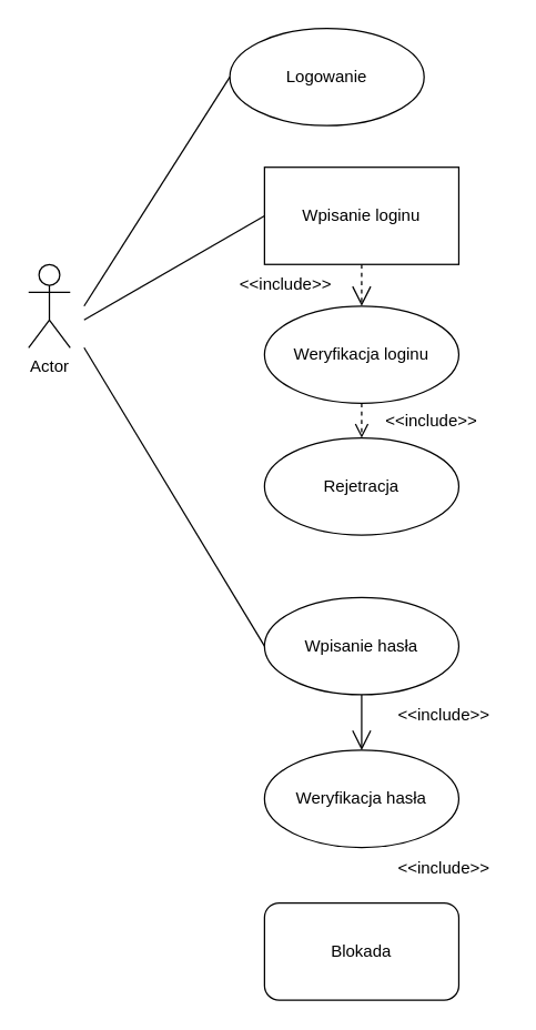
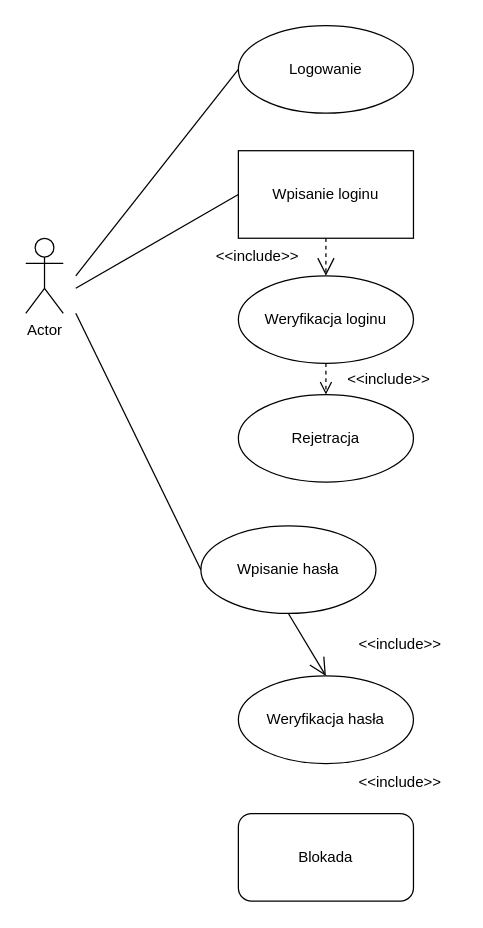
  <mxCell id="0" />
  <mxCell id="1" parent="0" />
  <mxCell id="2" value="Actor" style="shape=umlActor;verticalLabelPosition=bottom;verticalAlign=top;html=1;outlineConnect=0;" vertex="1" parent="1"><mxGeometry x="20" y="190" width="30" height="60" as="geometry" /></mxCell>
- <mxCell id="3" value="Logowanie" style="ellipse;whiteSpace=wrap;html=1;" vertex="1" parent="1"><mxGeometry x="165" y="20" width="140" height="70" as="geometry" /></mxCell>
+ <mxCell id="3" value="Logowanie" style="ellipse;whiteSpace=wrap;html=1;" vertex="1" parent="1"><mxGeometry x="190" y="20" width="140" height="70" as="geometry" /></mxCell>
  <mxCell id="4" value="Wpisanie loginu" style="whiteSpace=wrap;html=1;rounded=0;" vertex="1" parent="1"><mxGeometry x="190" y="120" width="140" height="70" as="geometry" /></mxCell>
  <mxCell id="5" value="Weryfikacja loginu" style="ellipse;whiteSpace=wrap;html=1;" vertex="1" parent="1"><mxGeometry x="190" y="220" width="140" height="70" as="geometry" /></mxCell>
- <mxCell id="6" value="Wpisanie hasła" style="ellipse;whiteSpace=wrap;html=1;" vertex="1" parent="1"><mxGeometry x="190" y="430" width="140" height="70" as="geometry" /></mxCell>
+ <mxCell id="6" value="Wpisanie hasła" style="ellipse;whiteSpace=wrap;html=1;" vertex="1" parent="1"><mxGeometry x="160" y="420" width="140" height="70" as="geometry" /></mxCell>
  <mxCell id="7" value="Rejetracja" style="ellipse;whiteSpace=wrap;html=1;" vertex="1" parent="1"><mxGeometry x="190" y="315" width="140" height="70" as="geometry" /></mxCell>
  <mxCell id="8" value="Blokada" style="whiteSpace=wrap;html=1;rounded=1;" vertex="1" parent="1"><mxGeometry x="190" y="650" width="140" height="70" as="geometry" /></mxCell>
  <mxCell id="9" value="" style="html=1;verticalAlign=bottom;endArrow=open;dashed=1;endSize=8;curved=0;rounded=0;exitX=0.5;exitY=1;exitDx=0;exitDy=0;entryX=0.5;entryY=0;entryDx=0;entryDy=0;" edge="1" parent="1" source="5" target="7"><mxGeometry relative="1" as="geometry"><mxPoint x="330" y="284.5" as="sourcePoint" /><mxPoint x="410" y="284.5" as="targetPoint" /><mxPoint as="offset" /></mxGeometry></mxCell>
  <mxCell id="10" value="" style="edgeStyle=none;orthogonalLoop=1;jettySize=auto;html=1;rounded=0;strokeColor=default;endArrow=none;startFill=0;entryX=0;entryY=0.5;entryDx=0;entryDy=0;" edge="1" parent="1" target="3"><mxGeometry width="100" relative="1" as="geometry"><mxPoint x="60" y="220" as="sourcePoint" /><mxPoint x="150" y="174.5" as="targetPoint" /><Array as="points" /></mxGeometry></mxCell>
  <mxCell id="11" value="" style="edgeStyle=none;orthogonalLoop=1;jettySize=auto;html=1;rounded=0;strokeColor=default;endArrow=none;startFill=0;entryX=0;entryY=0.5;entryDx=0;entryDy=0;" edge="1" parent="1" target="4"><mxGeometry width="100" relative="1" as="geometry"><mxPoint x="60" y="230" as="sourcePoint" /><mxPoint x="200" y="65" as="targetPoint" /><Array as="points" /></mxGeometry></mxCell>
  <mxCell id="12" value="" style="edgeStyle=none;orthogonalLoop=1;jettySize=auto;html=1;rounded=0;strokeColor=default;endArrow=none;startFill=0;entryX=0;entryY=0.5;entryDx=0;entryDy=0;" edge="1" parent="1" target="6"><mxGeometry width="100" relative="1" as="geometry"><mxPoint x="60" y="250" as="sourcePoint" /><mxPoint x="180" y="380" as="targetPoint" /><Array as="points" /></mxGeometry></mxCell>
  <mxCell id="13" value="Weryfikacja hasła" style="ellipse;whiteSpace=wrap;html=1;" vertex="1" parent="1"><mxGeometry x="190" y="540" width="140" height="70" as="geometry" /></mxCell>
  <mxCell id="14" value="" style="endArrow=open;endSize=12;dashed=1;html=1;rounded=0;exitX=0.5;exitY=1;exitDx=0;exitDy=0;entryX=0.5;entryY=0;entryDx=0;entryDy=0;" edge="1" parent="1" source="4" target="5"><mxGeometry width="160" relative="1" as="geometry"><mxPoint x="270" y="110" as="sourcePoint" /><mxPoint x="430" y="110" as="targetPoint" /></mxGeometry></mxCell>
  <mxCell id="15" value="" style="endArrow=open;endSize=12;dashed=0;html=1;rounded=0;entryX=0.5;entryY=0;entryDx=0;entryDy=0;exitX=0.5;exitY=1;exitDx=0;exitDy=0;" edge="1" parent="1" source="6" target="13"><mxGeometry width="160" relative="1" as="geometry"><mxPoint x="260" y="450" as="sourcePoint" /><mxPoint x="259.5" y="470" as="targetPoint" /></mxGeometry></mxCell>
  <mxCell id="16" value="&amp;lt;&amp;lt;include&amp;gt;&amp;gt;" style="text;html=1;align=center;verticalAlign=middle;resizable=0;points=[];autosize=1;strokeColor=none;fillColor=none;" vertex="1" parent="1"><mxGeometry x="265" y="288" width="90" height="30" as="geometry" /></mxCell>
  <mxCell id="17" value="&amp;lt;&amp;lt;include&amp;gt;&amp;gt;" style="text;html=1;align=center;verticalAlign=middle;resizable=0;points=[];autosize=1;strokeColor=none;fillColor=none;" vertex="1" parent="1"><mxGeometry x="160" y="190" width="90" height="30" as="geometry" /></mxCell>
  <mxCell id="18" value="&amp;lt;&amp;lt;include&amp;gt;&amp;gt;" style="text;html=1;align=center;verticalAlign=middle;resizable=0;points=[];autosize=1;strokeColor=none;fillColor=none;" vertex="1" parent="1"><mxGeometry x="274" y="500" width="90" height="30" as="geometry" /></mxCell>
  <mxCell id="19" value="&amp;lt;&amp;lt;include&amp;gt;&amp;gt;" style="text;html=1;align=center;verticalAlign=middle;resizable=0;points=[];autosize=1;strokeColor=none;fillColor=none;" vertex="1" parent="1"><mxGeometry x="274" y="610" width="90" height="30" as="geometry" /></mxCell>
